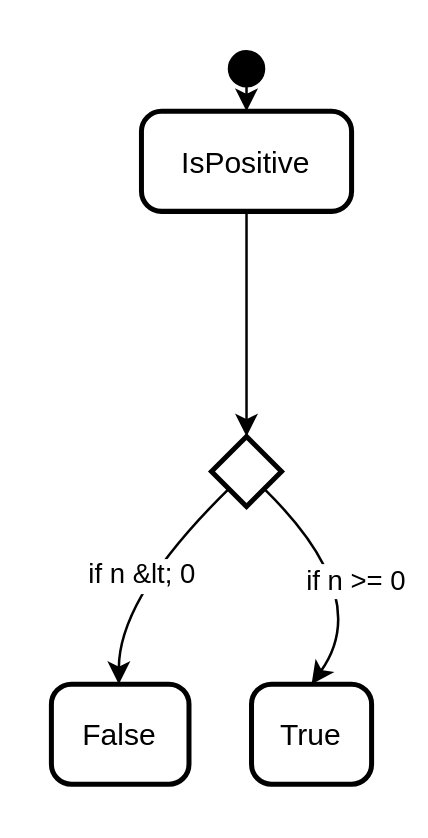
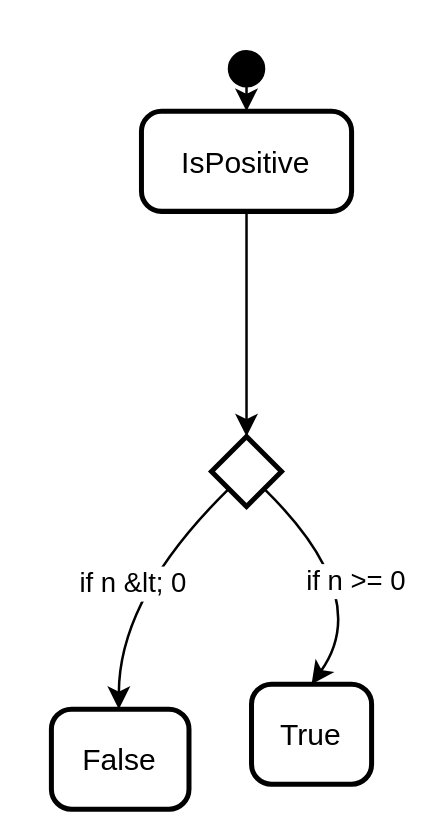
  <mxCell id="0" />
  <mxCell id="1" parent="0" />
  <mxCell id="2" value="" style="rhombus;strokeWidth=2;whiteSpace=wrap;" parent="1" vertex="1"><mxGeometry x="84" y="174" width="28" height="28" as="geometry" /></mxCell>
  <mxCell id="3" value="" style="ellipse;fillColor=strokeColor;" parent="1" vertex="1"><mxGeometry x="91" y="20" width="14" height="14" as="geometry" /></mxCell>
  <mxCell id="4" value="IsPositive" style="rounded=1;arcSize=20;strokeWidth=2" parent="1" vertex="1"><mxGeometry x="56" y="44" width="84" height="40" as="geometry" /></mxCell>
- <mxCell id="5" value="False" style="rounded=1;arcSize=20;strokeWidth=2" parent="1" vertex="1"><mxGeometry x="20" y="273" width="55" height="40" as="geometry" /></mxCell>
+ <mxCell id="5" value="False" style="rounded=1;arcSize=20;strokeWidth=2" parent="1" vertex="1"><mxGeometry x="20" y="283" width="55" height="40" as="geometry" /></mxCell>
  <mxCell id="6" value="True" style="rounded=1;arcSize=20;strokeWidth=2" parent="1" vertex="1"><mxGeometry x="100" y="273" width="48" height="40" as="geometry" /></mxCell>
  <mxCell id="7" value="" style="curved=1;startArrow=none;;exitX=0.5;exitY=1;entryX=0.5;entryY=0;" parent="1" source="3" target="4" edge="1"><mxGeometry relative="1" as="geometry"><Array as="points" /></mxGeometry></mxCell>
  <mxCell id="8" value="" style="curved=1;startArrow=none;;exitX=0.5;exitY=1;entryX=0.5;entryY=0;" parent="1" source="4" target="2" edge="1"><mxGeometry relative="1" as="geometry"><Array as="points" /></mxGeometry></mxCell>
  <mxCell id="9" value="if n &amp;lt; 0" style="curved=1;startArrow=none;;exitX=0;exitY=0.99;entryX=0.49;entryY=0;" parent="1" source="2" target="5" edge="1"><mxGeometry relative="1" as="geometry"><Array as="points"><mxPoint x="47" y="238" /></Array></mxGeometry></mxCell>
  <mxCell id="10" value="if n &gt;= 0" style="curved=1;startArrow=none;;exitX=1;exitY=0.99;entryX=0.5;entryY=0;" parent="1" source="2" target="6" edge="1"><mxGeometry relative="1" as="geometry"><Array as="points"><mxPoint x="149" y="238" /></Array></mxGeometry></mxCell>
